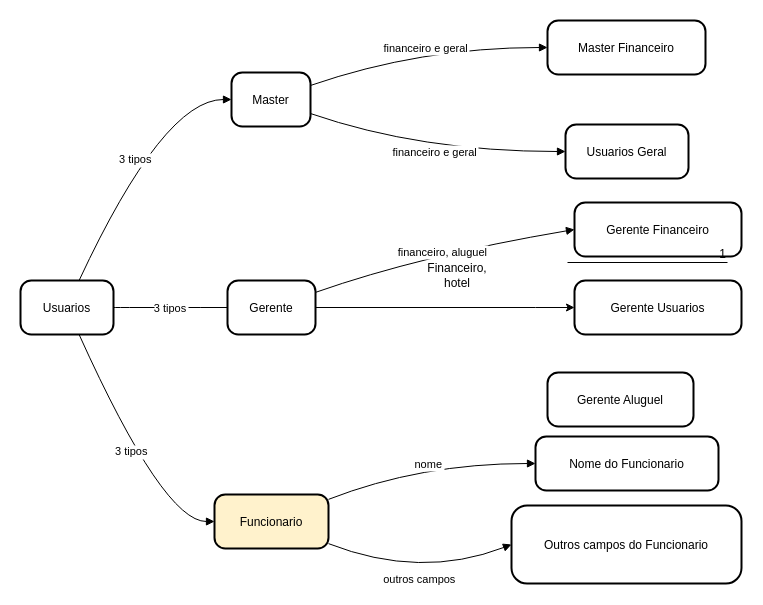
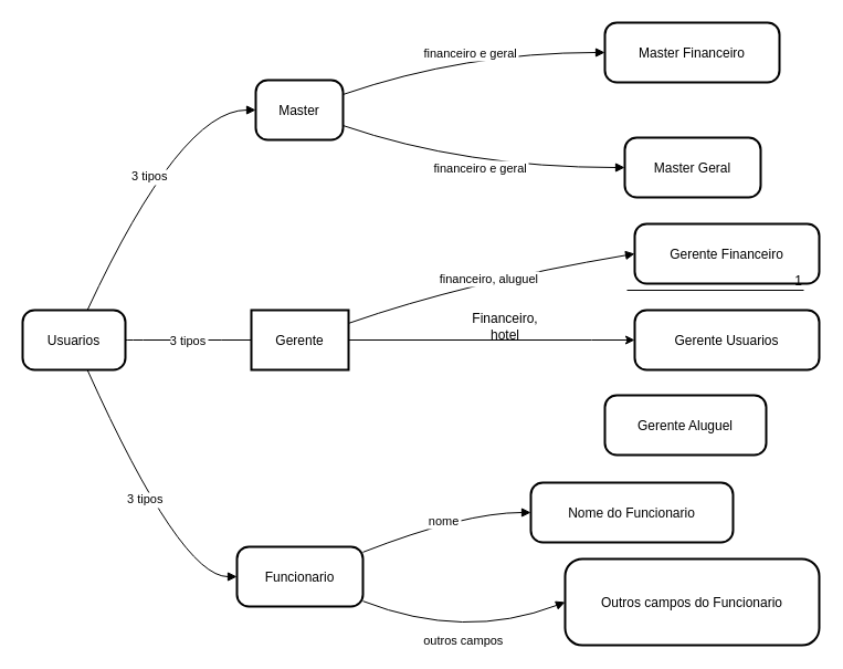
  <mxCell id="0" />
  <mxCell id="1" parent="0" />
  <mxCell id="2" value="Usuarios" style="rounded=1;arcSize=20;strokeWidth=2" parent="1" vertex="1"><mxGeometry x="20" y="280" width="93" height="54" as="geometry" /></mxCell>
  <mxCell id="3" value="Master" style="rounded=1;arcSize=20;strokeWidth=2" parent="1" vertex="1"><mxGeometry x="231" y="72" width="79" height="54" as="geometry" /></mxCell>
- <mxCell id="4" value="Gerente" style="rounded=1;arcSize=20;strokeWidth=2" parent="1" vertex="1"><mxGeometry x="227" y="280" width="88" height="54" as="geometry" /></mxCell>
- <mxCell id="5" value="Funcionario" style="rounded=1;arcSize=20;strokeWidth=2;fillColor=#fff2cc;" parent="1" vertex="1"><mxGeometry x="214" y="494" width="114" height="54" as="geometry" /></mxCell>
+ <mxCell id="4" value="Gerente" style="arcSize=20;strokeWidth=2;rounded=0;" parent="1" vertex="1"><mxGeometry x="227" y="280" width="88" height="54" as="geometry" /></mxCell>
+ <mxCell id="5" value="Funcionario" style="rounded=1;arcSize=20;strokeWidth=2" parent="1" vertex="1"><mxGeometry x="214" y="494" width="114" height="54" as="geometry" /></mxCell>
  <mxCell id="6" value="Master Financeiro" style="rounded=1;arcSize=20;strokeWidth=2" parent="1" vertex="1"><mxGeometry x="547" y="20" width="158" height="54" as="geometry" /></mxCell>
- <mxCell id="7" value="Usuarios Geral" style="rounded=1;arcSize=20;strokeWidth=2" parent="1" vertex="1"><mxGeometry x="565" y="124" width="123" height="54" as="geometry" /></mxCell>
+ <mxCell id="7" value="Master Geral" style="rounded=1;arcSize=20;strokeWidth=2" parent="1" vertex="1"><mxGeometry x="565" y="124" width="123" height="54" as="geometry" /></mxCell>
  <mxCell id="8" value="Gerente Financeiro" style="rounded=1;arcSize=20;strokeWidth=2" parent="1" vertex="1"><mxGeometry x="574" y="202" width="167" height="54" as="geometry" /></mxCell>
- <mxCell id="9" value="Gerente Aluguel" style="rounded=1;arcSize=20;strokeWidth=2" parent="1" vertex="1"><mxGeometry x="547" y="372" width="146" height="54" as="geometry" /></mxCell>
- <mxCell id="10" value="Nome do Funcionario" style="rounded=1;arcSize=20;strokeWidth=2" parent="1" vertex="1"><mxGeometry x="535" y="436" width="183" height="54" as="geometry" /></mxCell>
+ <mxCell id="9" value="Gerente Aluguel" style="rounded=1;arcSize=20;strokeWidth=2" parent="1" vertex="1"><mxGeometry x="547" y="357" width="146" height="54" as="geometry" /></mxCell>
+ <mxCell id="10" value="Nome do Funcionario" style="rounded=1;arcSize=20;strokeWidth=2" parent="1" vertex="1"><mxGeometry x="480" y="436" width="183" height="54" as="geometry" /></mxCell>
  <mxCell id="11" value="Outros campos do Funcionario" style="rounded=1;arcSize=20;strokeWidth=2" parent="1" vertex="1"><mxGeometry x="511" y="505" width="230" height="78" as="geometry" /></mxCell>
  <mxCell id="12" value="3 tipos" style="curved=1;startArrow=none;endArrow=block;exitX=0.63;exitY=0;entryX=0;entryY=0.5;" parent="1" source="2" target="3" edge="1"><mxGeometry relative="1" as="geometry"><Array as="points"><mxPoint x="163" y="99" /></Array></mxGeometry></mxCell>
  <mxCell id="13" value="3 tipos" style="curved=1;startArrow=none;endArrow=none;exitX=1;exitY=0.5;entryX=0;entryY=0.5;" parent="1" source="2" target="4" edge="1"><mxGeometry relative="1" as="geometry"><Array as="points" /></mxGeometry></mxCell>
  <mxCell id="14" value="3 tipos" style="curved=1;startArrow=none;endArrow=block;exitX=0.63;exitY=1;entryX=0;entryY=0.5;" parent="1" source="2" target="5" edge="1"><mxGeometry relative="1" as="geometry"><Array as="points"><mxPoint x="163" y="521" /></Array></mxGeometry></mxCell>
  <mxCell id="15" value="financeiro e geral" style="curved=1;startArrow=none;endArrow=block;exitX=1;exitY=0.24;entryX=0;entryY=0.5;" parent="1" source="3" target="6" edge="1"><mxGeometry relative="1" as="geometry"><Array as="points"><mxPoint x="420" y="47" /></Array></mxGeometry></mxCell>
  <mxCell id="16" value="financeiro e geral" style="curved=1;startArrow=none;endArrow=block;exitX=1;exitY=0.76;entryX=0;entryY=0.5;" parent="1" source="3" target="7" edge="1"><mxGeometry relative="1" as="geometry"><Array as="points"><mxPoint x="420" y="151" /></Array></mxGeometry></mxCell>
  <mxCell id="17" value="financeiro, aluguel" style="curved=1;startArrow=none;endArrow=block;exitX=1;exitY=0.22;entryX=0;entryY=0.5;" parent="1" source="4" target="8" edge="1"><mxGeometry relative="1" as="geometry"><Array as="points"><mxPoint x="420" y="255" /></Array></mxGeometry></mxCell>
  <mxCell id="18" value="nome" style="curved=1;startArrow=none;endArrow=block;exitX=1;exitY=0.09;entryX=0;entryY=0.5;" parent="1" source="5" target="10" edge="1"><mxGeometry relative="1" as="geometry"><Array as="points"><mxPoint x="420" y="463" /></Array></mxGeometry></mxCell>
  <mxCell id="19" value="outros campos" style="curved=1;startArrow=none;endArrow=block;exitX=1;exitY=0.91;entryX=0;entryY=0.5;" parent="1" source="5" target="11" edge="1"><mxGeometry relative="1" as="geometry"><Array as="points"><mxPoint x="420" y="579" /></Array></mxGeometry></mxCell>
  <mxCell id="20" value="Gerente Usuarios" style="rounded=1;arcSize=20;strokeWidth=2" parent="1" vertex="1"><mxGeometry x="574" y="280" width="167" height="54" as="geometry" /></mxCell>
  <mxCell id="21" value="" style="endArrow=none;html=1;rounded=0;" parent="1" edge="1"><mxGeometry relative="1" as="geometry"><mxPoint x="567" y="262" as="sourcePoint" /><mxPoint x="727" y="262" as="targetPoint" /></mxGeometry></mxCell>
  <mxCell id="22" value="1" style="resizable=0;html=1;whiteSpace=wrap;align=right;verticalAlign=bottom;" parent="21" connectable="0" vertex="1"><mxGeometry x="1" relative="1" as="geometry" /></mxCell>
  <mxCell id="23" value="" style="edgeStyle=orthogonalEdgeStyle;rounded=0;orthogonalLoop=1;jettySize=auto;html=1;exitX=1;exitY=0.5;exitDx=0;exitDy=0;entryX=0;entryY=0.5;entryDx=0;entryDy=0;" parent="1" source="4" target="20" edge="1"><mxGeometry relative="1" as="geometry"><mxPoint x="315" y="307" as="sourcePoint" /><mxPoint x="538" y="329" as="targetPoint" /><Array as="points"><mxPoint x="535" y="307" /></Array></mxGeometry></mxCell>
- <mxCell id="24" value="Financeiro, hotel" style="text;html=1;align=center;verticalAlign=middle;whiteSpace=wrap;rounded=0;" vertex="1" parent="1"><mxGeometry x="427" y="260" width="60" height="30" as="geometry" /></mxCell>
+ <mxCell id="24" value="Financeiro, hotel" style="text;html=1;align=center;verticalAlign=middle;whiteSpace=wrap;rounded=0;" vertex="1" parent="1"><mxGeometry x="427" y="280" width="60" height="30" as="geometry" /></mxCell>
